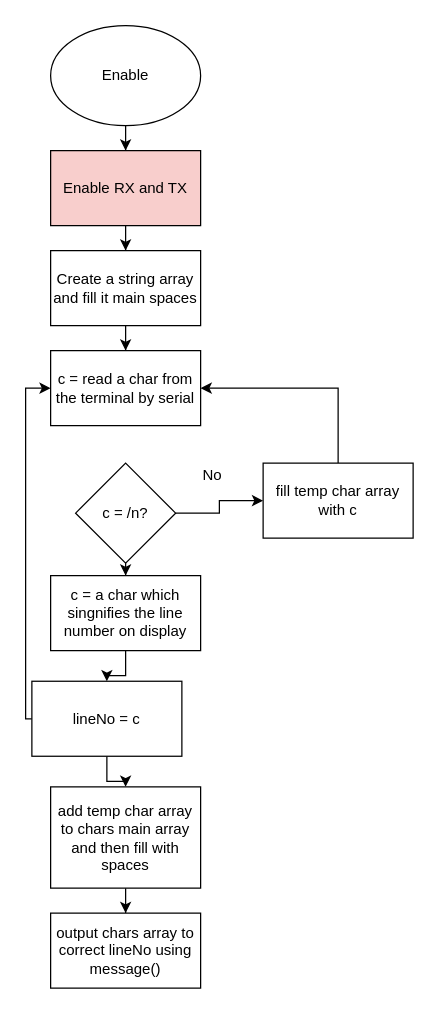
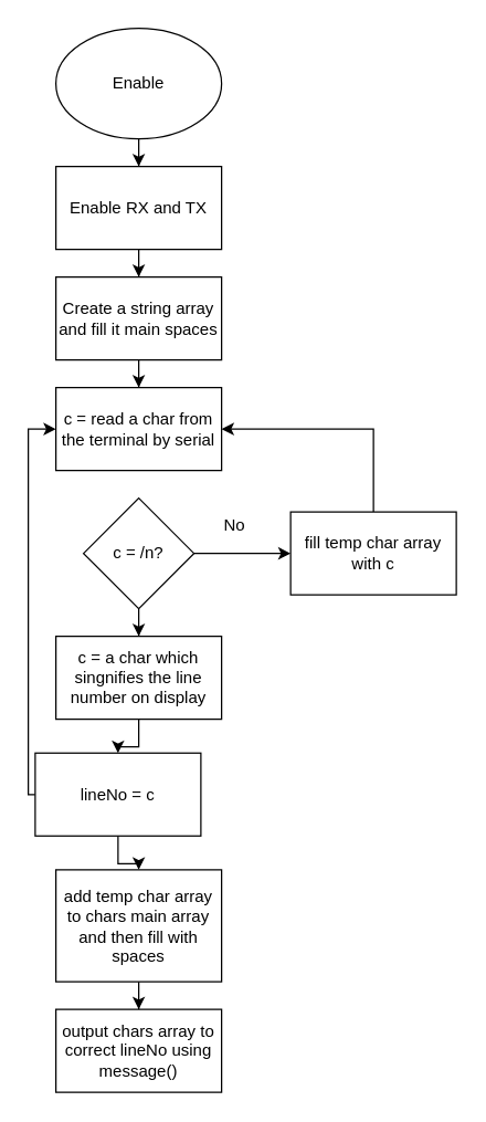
  <mxCell id="0" />
  <mxCell id="1" parent="0" />
  <mxCell id="2" value="" style="edgeStyle=orthogonalEdgeStyle;rounded=0;orthogonalLoop=1;jettySize=auto;html=1;" edge="1" parent="1" source="3" target="5"><mxGeometry relative="1" as="geometry" /></mxCell>
  <mxCell id="3" value="Enable" style="ellipse;whiteSpace=wrap;html=1;" vertex="1" parent="1"><mxGeometry x="40" y="20" width="120" height="80" as="geometry" /></mxCell>
  <mxCell id="4" value="" style="edgeStyle=orthogonalEdgeStyle;rounded=0;orthogonalLoop=1;jettySize=auto;html=1;" edge="1" parent="1" source="5" target="7"><mxGeometry relative="1" as="geometry" /></mxCell>
- <mxCell id="5" value="Enable RX and TX" style="rounded=0;whiteSpace=wrap;html=1;fillColor=#f8cecc;" vertex="1" parent="1"><mxGeometry x="40" y="120" width="120" height="60" as="geometry" /></mxCell>
+ <mxCell id="5" value="Enable RX and TX" style="rounded=0;whiteSpace=wrap;html=1;" vertex="1" parent="1"><mxGeometry x="40" y="120" width="120" height="60" as="geometry" /></mxCell>
  <mxCell id="6" value="" style="edgeStyle=orthogonalEdgeStyle;rounded=0;orthogonalLoop=1;jettySize=auto;html=1;" edge="1" parent="1" source="7" target="8"><mxGeometry relative="1" as="geometry" /></mxCell>
  <mxCell id="7" value="Create a string array and fill it main spaces" style="rounded=0;whiteSpace=wrap;html=1;" vertex="1" parent="1"><mxGeometry x="40" y="200" width="120" height="60" as="geometry" /></mxCell>
  <mxCell id="8" value="c = read a char from the terminal by serial" style="rounded=0;whiteSpace=wrap;html=1;" vertex="1" parent="1"><mxGeometry x="40" y="280" width="120" height="60" as="geometry" /></mxCell>
  <mxCell id="9" style="edgeStyle=orthogonalEdgeStyle;rounded=0;orthogonalLoop=1;jettySize=auto;html=1;entryX=0;entryY=0.5;entryDx=0;entryDy=0;" edge="1" parent="1" source="11" target="13"><mxGeometry relative="1" as="geometry" /></mxCell>
  <mxCell id="10" value="" style="edgeStyle=orthogonalEdgeStyle;rounded=0;orthogonalLoop=1;jettySize=auto;html=1;" edge="1" parent="1" source="11" target="17"><mxGeometry relative="1" as="geometry" /></mxCell>
- <mxCell id="11" value="c = /n?" style="rhombus;whiteSpace=wrap;html=1;" vertex="1" parent="1"><mxGeometry x="60" y="370" width="80" height="80" as="geometry" /></mxCell>
+ <mxCell id="11" value="c = /n?" style="rhombus;whiteSpace=wrap;html=1;" vertex="1" parent="1"><mxGeometry x="60" y="360" width="80" height="80" as="geometry" /></mxCell>
  <mxCell id="12" style="edgeStyle=orthogonalEdgeStyle;rounded=0;orthogonalLoop=1;jettySize=auto;html=1;entryX=1;entryY=0.5;entryDx=0;entryDy=0;exitX=0.5;exitY=0;exitDx=0;exitDy=0;" edge="1" parent="1" source="13" target="8"><mxGeometry relative="1" as="geometry" /></mxCell>
  <mxCell id="13" value="fill temp char array with c" style="rounded=0;whiteSpace=wrap;html=1;" vertex="1" parent="1"><mxGeometry x="210" y="370" width="120" height="60" as="geometry" /></mxCell>
  <mxCell id="14" value="No" style="text;html=1;resizable=0;points=[];autosize=1;align=left;verticalAlign=top;spacingTop=-4;" vertex="1" parent="1"><mxGeometry x="160" y="370" width="30" height="20" as="geometry" /></mxCell>
  <mxCell id="15" style="edgeStyle=orthogonalEdgeStyle;rounded=0;orthogonalLoop=1;jettySize=auto;html=1;entryX=0;entryY=0.5;entryDx=0;entryDy=0;exitX=0;exitY=0.5;exitDx=0;exitDy=0;" edge="1" parent="1" source="19" target="8"><mxGeometry relative="1" as="geometry"><Array as="points"><mxPoint x="20" y="575" /><mxPoint x="20" y="310" /></Array></mxGeometry></mxCell>
  <mxCell id="16" value="" style="edgeStyle=orthogonalEdgeStyle;rounded=0;orthogonalLoop=1;jettySize=auto;html=1;" edge="1" parent="1" source="17" target="19"><mxGeometry relative="1" as="geometry" /></mxCell>
  <mxCell id="17" value="c = a char which singnifies the line number on display" style="rounded=0;whiteSpace=wrap;html=1;" vertex="1" parent="1"><mxGeometry x="40" y="460" width="120" height="60" as="geometry" /></mxCell>
  <mxCell id="18" value="" style="edgeStyle=orthogonalEdgeStyle;rounded=0;orthogonalLoop=1;jettySize=auto;html=1;" edge="1" parent="1" source="19" target="21"><mxGeometry relative="1" as="geometry" /></mxCell>
  <mxCell id="19" value="lineNo = c" style="rounded=0;whiteSpace=wrap;html=1;" vertex="1" parent="1"><mxGeometry x="25" y="544.5" width="120" height="60" as="geometry" /></mxCell>
  <mxCell id="20" value="" style="edgeStyle=orthogonalEdgeStyle;rounded=0;orthogonalLoop=1;jettySize=auto;html=1;" edge="1" parent="1" source="21" target="22"><mxGeometry relative="1" as="geometry" /></mxCell>
  <mxCell id="21" value="add temp char array to chars main array and then fill with spaces" style="rounded=0;whiteSpace=wrap;html=1;" vertex="1" parent="1"><mxGeometry x="40" y="629" width="120" height="81" as="geometry" /></mxCell>
  <mxCell id="22" value="output chars array to correct lineNo using message()" style="rounded=0;whiteSpace=wrap;html=1;" vertex="1" parent="1"><mxGeometry x="40" y="730" width="120" height="60" as="geometry" /></mxCell>
